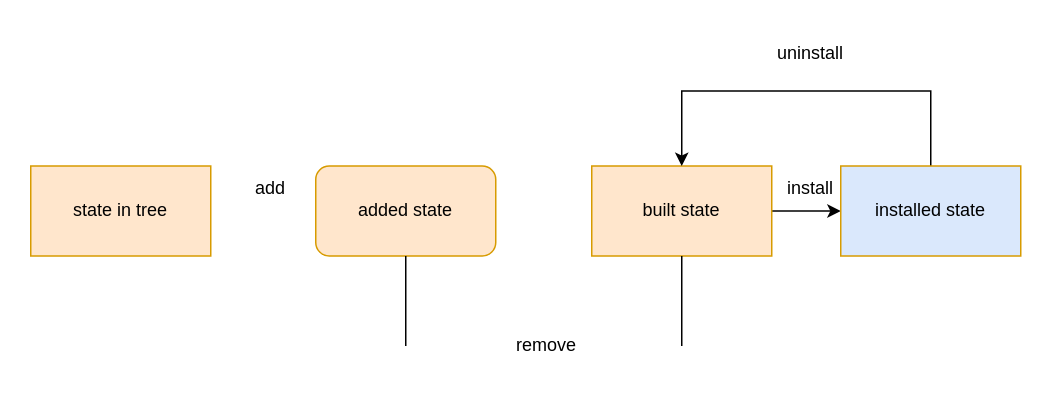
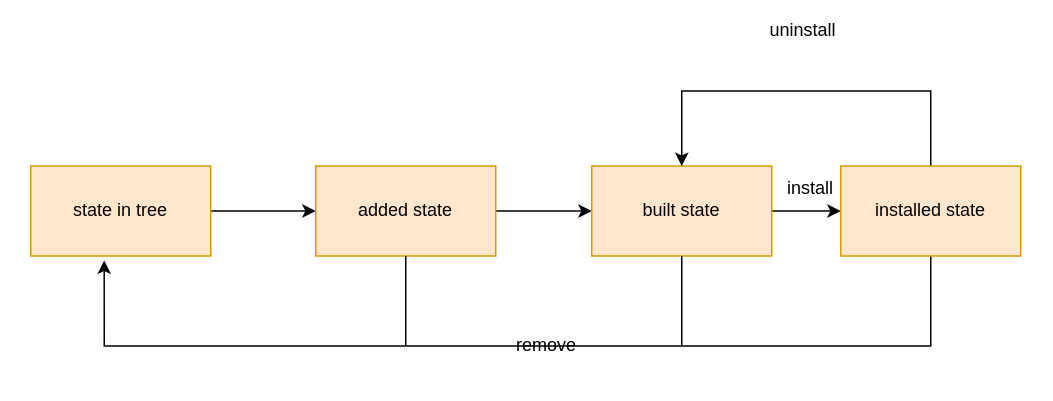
  <mxCell id="0" />
  <mxCell id="1" parent="0" />
+ <mxCell id="2" style="edgeStyle=orthogonalEdgeStyle;rounded=0;orthogonalLoop=1;jettySize=auto;html=1;exitX=1;exitY=0.5;exitDx=0;exitDy=0;entryX=0;entryY=0.5;entryDx=0;entryDy=0;" edge="1" parent="1" source="3" target="5"><mxGeometry relative="1" as="geometry" /></mxCell>
  <mxCell id="3" value="state in tree" style="rounded=0;whiteSpace=wrap;html=1;fillColor=#ffe6cc;strokeColor=#d79b00;" vertex="1" parent="1"><mxGeometry x="20" y="110" width="120" height="60" as="geometry" /></mxCell>
- <mxCell id="5" value="added state" style="whiteSpace=wrap;html=1;fillColor=#ffe6cc;strokeColor=#d79b00;rounded=1;" vertex="1" parent="1"><mxGeometry x="210" y="110" width="120" height="60" as="geometry" /></mxCell>
+ <mxCell id="4" style="edgeStyle=orthogonalEdgeStyle;rounded=0;orthogonalLoop=1;jettySize=auto;html=1;exitX=1;exitY=0.5;exitDx=0;exitDy=0;entryX=0;entryY=0.5;entryDx=0;entryDy=0;" edge="1" parent="1" source="5" target="7"><mxGeometry relative="1" as="geometry" /></mxCell>
+ <mxCell id="5" value="added state" style="rounded=0;whiteSpace=wrap;html=1;fillColor=#ffe6cc;strokeColor=#d79b00;" vertex="1" parent="1"><mxGeometry x="210" y="110" width="120" height="60" as="geometry" /></mxCell>
  <mxCell id="6" style="edgeStyle=orthogonalEdgeStyle;rounded=0;orthogonalLoop=1;jettySize=auto;html=1;exitX=1;exitY=0.5;exitDx=0;exitDy=0;entryX=0;entryY=0.5;entryDx=0;entryDy=0;" edge="1" parent="1" source="7" target="10"><mxGeometry relative="1" as="geometry" /></mxCell>
  <mxCell id="7" value="built state" style="rounded=0;whiteSpace=wrap;html=1;fillColor=#ffe6cc;strokeColor=#d79b00;" vertex="1" parent="1"><mxGeometry x="394" y="110" width="120" height="60" as="geometry" /></mxCell>
+ <mxCell id="8" style="edgeStyle=orthogonalEdgeStyle;rounded=0;orthogonalLoop=1;jettySize=auto;html=1;exitX=0.5;exitY=1;exitDx=0;exitDy=0;entryX=0.408;entryY=1.05;entryDx=0;entryDy=0;entryPerimeter=0;" edge="1" parent="1" source="10" target="3"><mxGeometry relative="1" as="geometry"><mxPoint x="70" y="320" as="targetPoint" /><Array as="points"><mxPoint x="620" y="230" /><mxPoint x="69" y="230" /></Array></mxGeometry></mxCell>
  <mxCell id="9" style="edgeStyle=orthogonalEdgeStyle;rounded=0;orthogonalLoop=1;jettySize=auto;html=1;exitX=0.5;exitY=0;exitDx=0;exitDy=0;" edge="1" parent="1" source="10" target="7"><mxGeometry relative="1" as="geometry"><mxPoint x="460" y="60" as="targetPoint" /><Array as="points"><mxPoint x="620" y="60" /><mxPoint x="454" y="60" /></Array></mxGeometry></mxCell>
- <mxCell id="10" value="installed state" style="rounded=0;whiteSpace=wrap;html=1;fillColor=#dae8fc;strokeColor=#d79b00;" vertex="1" parent="1"><mxGeometry x="560" y="110" width="120" height="60" as="geometry" /></mxCell>
- <mxCell id="11" value="add" style="text;html=1;strokeColor=none;fillColor=none;align=center;verticalAlign=middle;whiteSpace=wrap;rounded=0;" vertex="1" parent="1"><mxGeometry x="150" y="110" width="60" height="30" as="geometry" /></mxCell>
+ <mxCell id="10" value="installed state" style="rounded=0;whiteSpace=wrap;html=1;fillColor=#ffe6cc;strokeColor=#d79b00;" vertex="1" parent="1"><mxGeometry x="560" y="110" width="120" height="60" as="geometry" /></mxCell>
  <mxCell id="12" value="install" style="text;html=1;strokeColor=none;fillColor=none;align=center;verticalAlign=middle;whiteSpace=wrap;rounded=0;" vertex="1" parent="1"><mxGeometry x="510" y="110" width="60" height="30" as="geometry" /></mxCell>
- <mxCell id="13" value="uninstall" style="text;html=1;strokeColor=none;fillColor=none;align=center;verticalAlign=middle;whiteSpace=wrap;rounded=0;" vertex="1" parent="1"><mxGeometry x="510" y="20" width="60" height="30" as="geometry" /></mxCell>
+ <mxCell id="13" value="uninstall" style="text;html=1;strokeColor=none;fillColor=none;align=center;verticalAlign=middle;whiteSpace=wrap;rounded=0;" vertex="1" parent="1"><mxGeometry x="505" y="5" width="60" height="30" as="geometry" /></mxCell>
  <mxCell id="14" value="" style="endArrow=none;html=1;rounded=0;entryX=0.5;entryY=1;entryDx=0;entryDy=0;" edge="1" parent="1" target="5"><mxGeometry width="50" height="50" relative="1" as="geometry"><mxPoint x="270" y="230" as="sourcePoint" /><mxPoint x="420" y="290" as="targetPoint" /></mxGeometry></mxCell>
  <mxCell id="15" value="" style="endArrow=none;html=1;rounded=0;entryX=0.5;entryY=1;entryDx=0;entryDy=0;" edge="1" parent="1" target="7"><mxGeometry width="50" height="50" relative="1" as="geometry"><mxPoint x="454" y="230" as="sourcePoint" /><mxPoint x="420" y="290" as="targetPoint" /></mxGeometry></mxCell>
  <mxCell id="16" value="remove" style="text;html=1;strokeColor=none;fillColor=none;align=center;verticalAlign=middle;whiteSpace=wrap;rounded=0;" vertex="1" parent="1"><mxGeometry x="334" y="215" width="60" height="30" as="geometry" /></mxCell>
